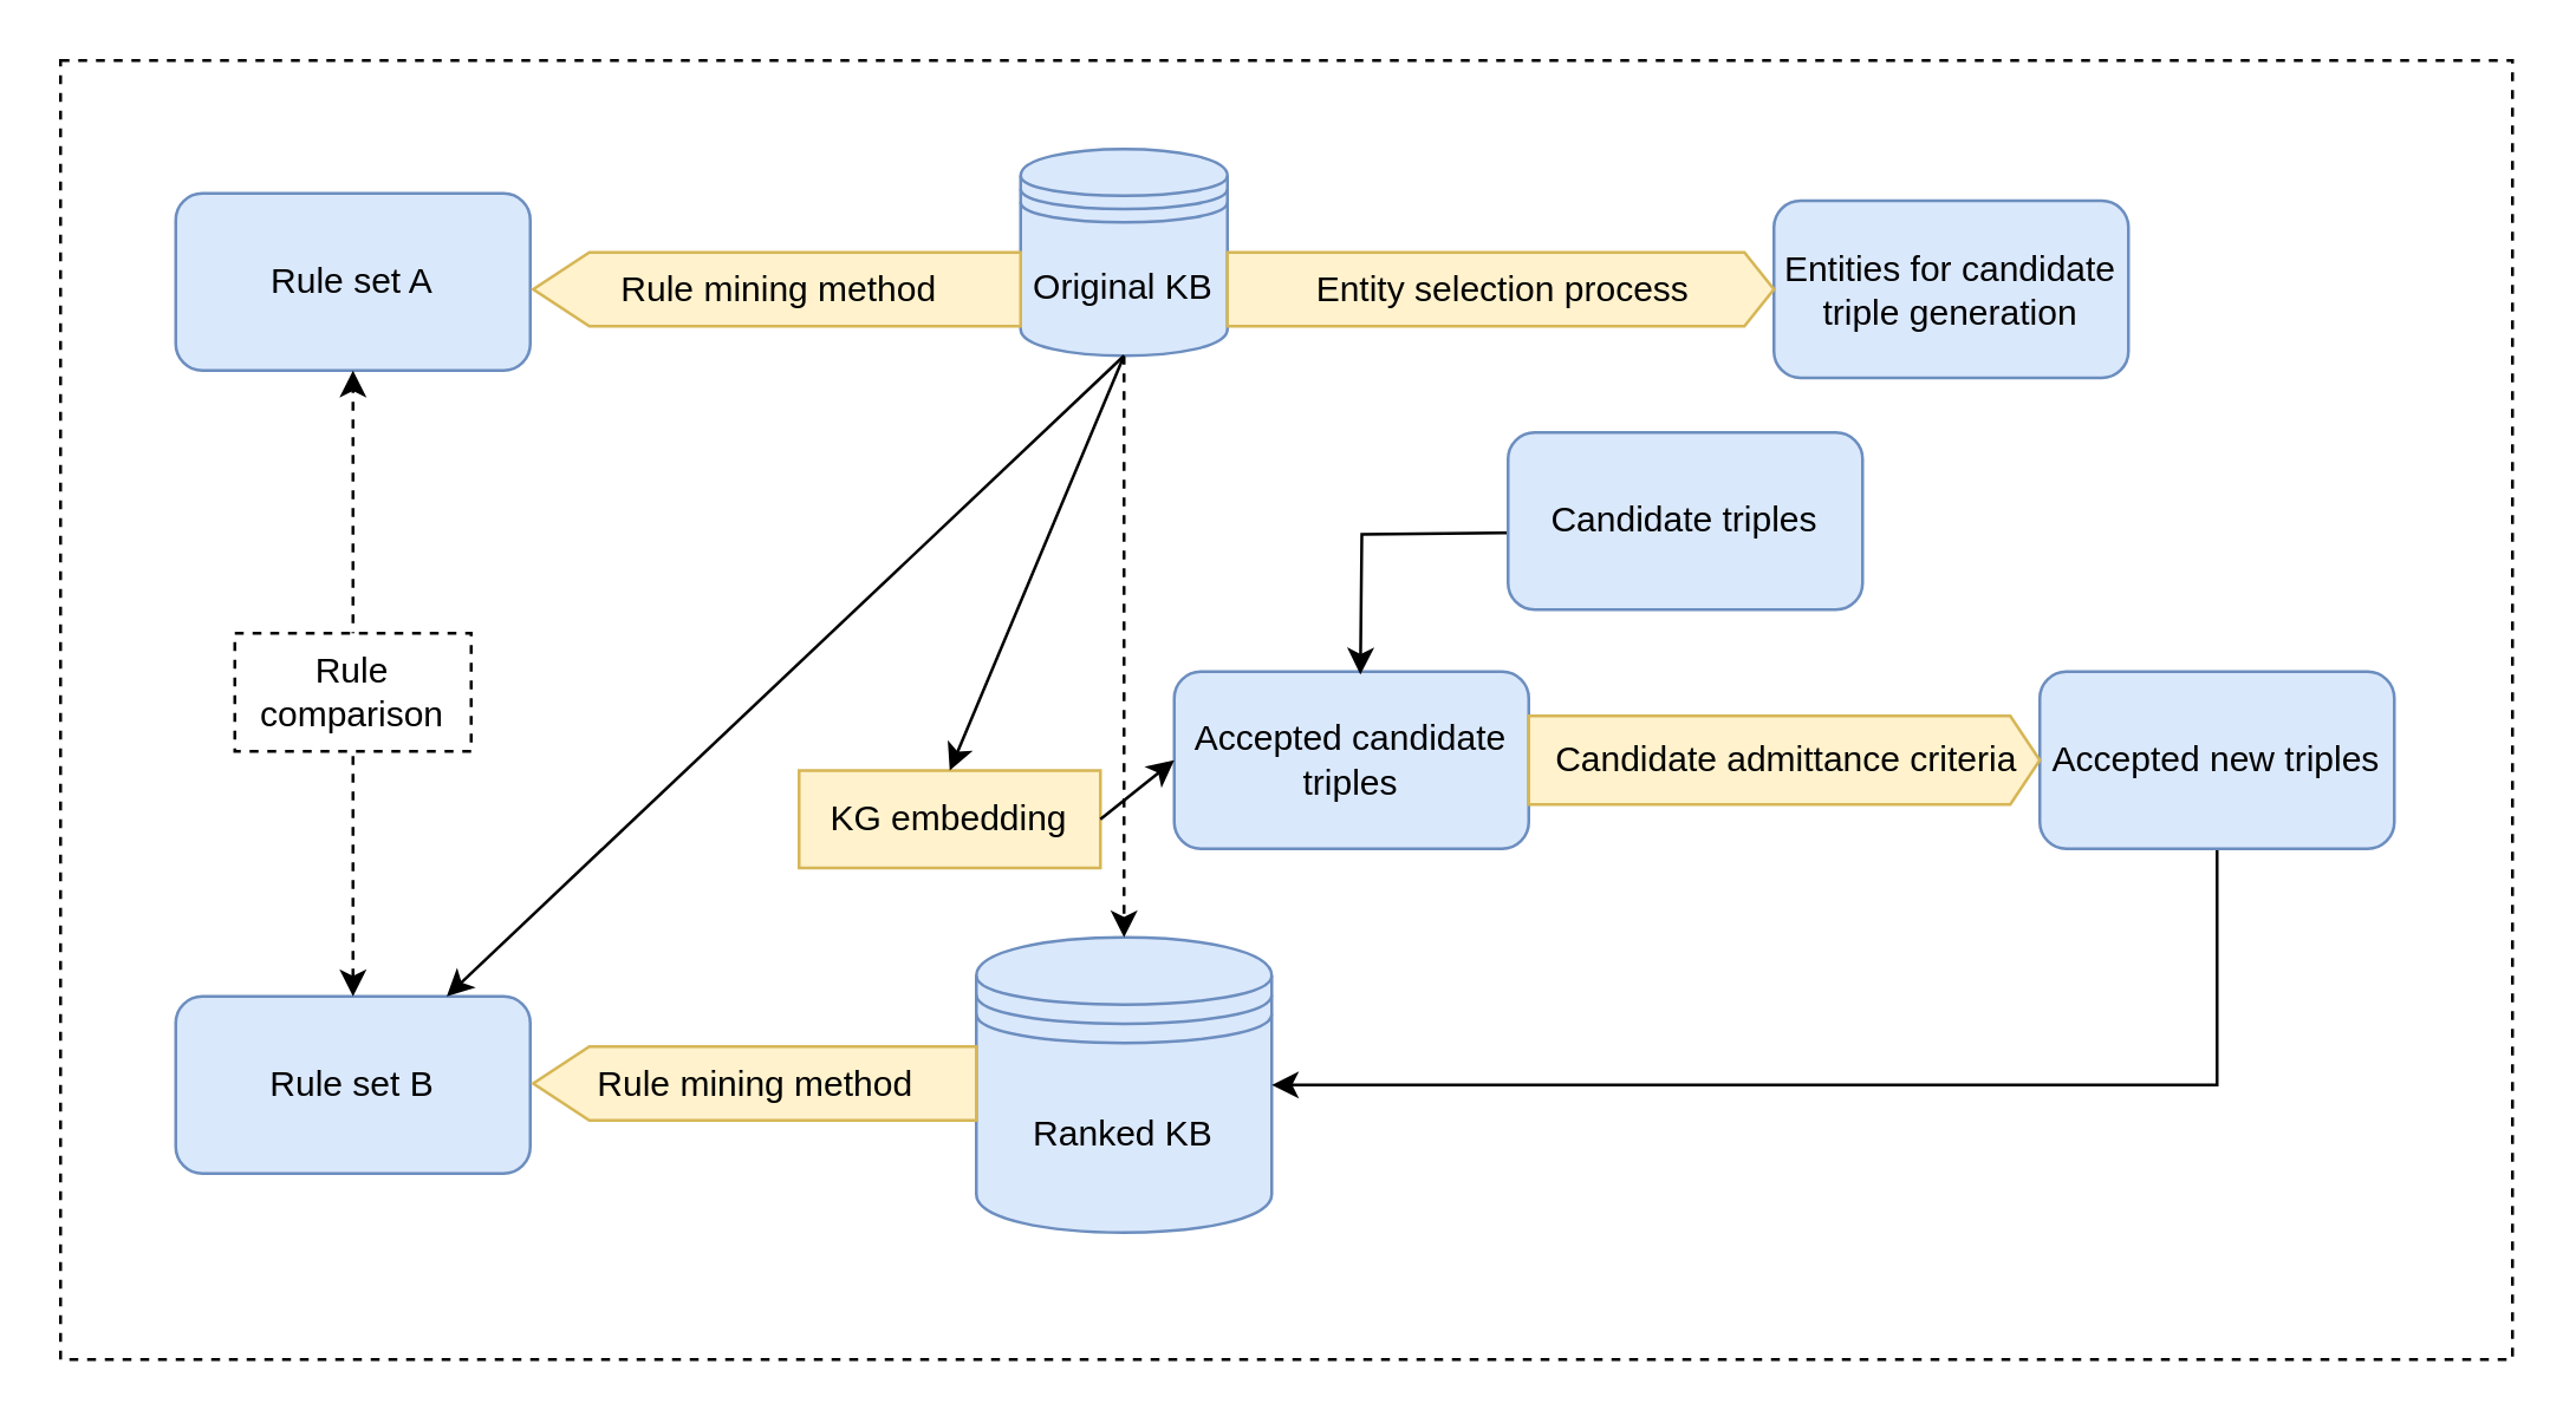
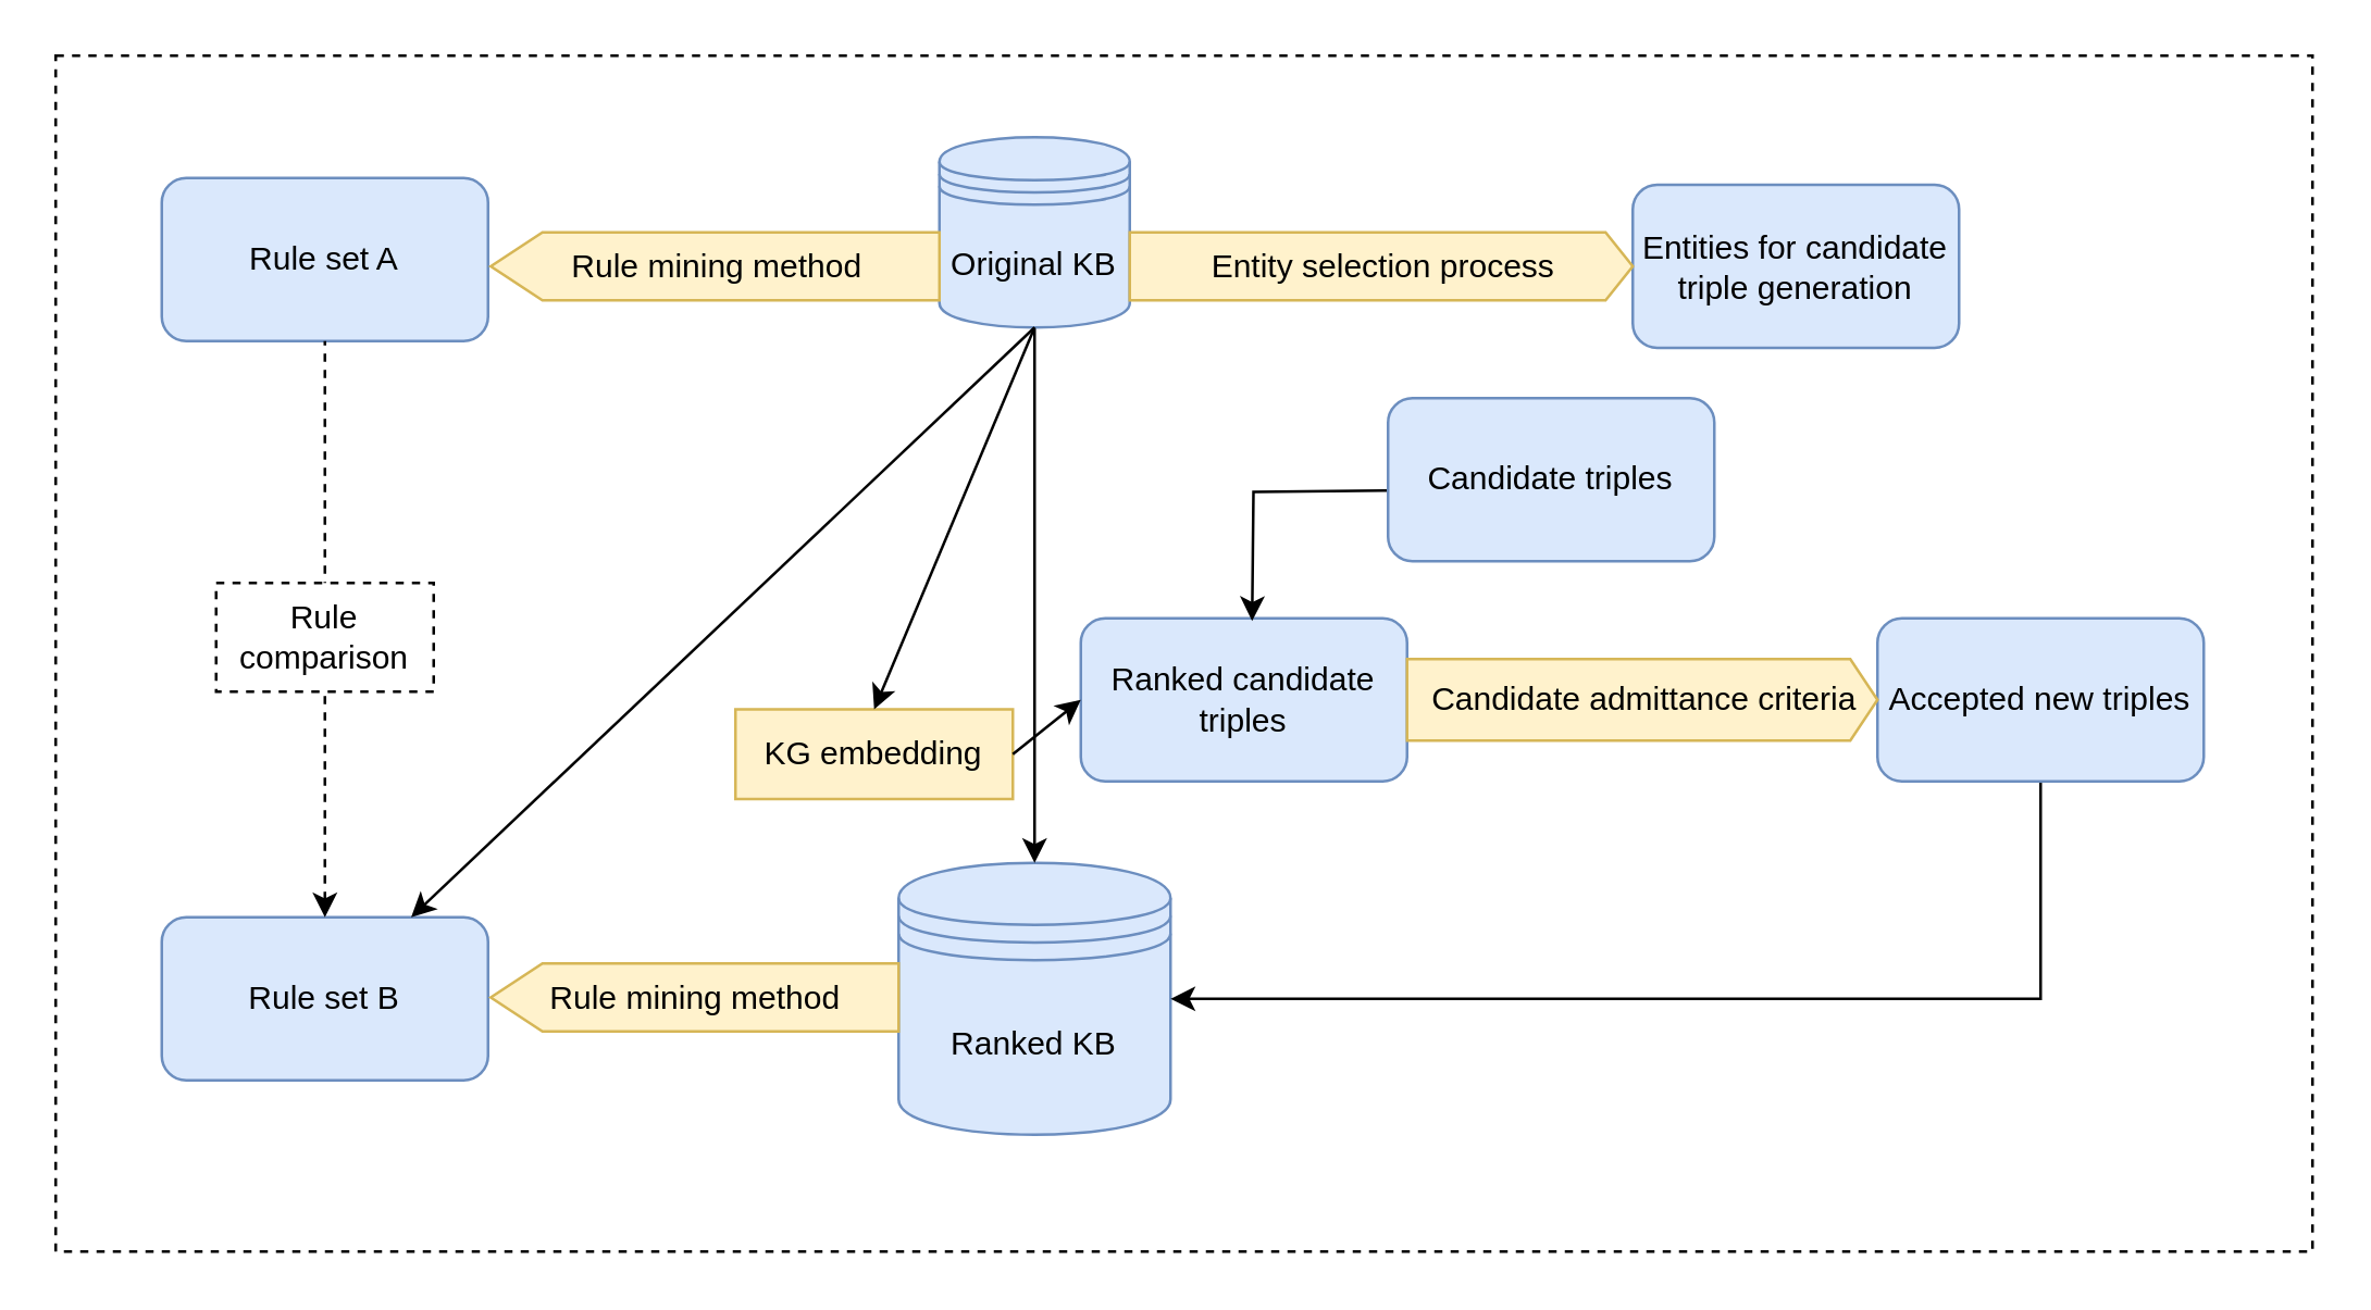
  <mxCell id="0" />
  <mxCell id="1" parent="0" />
  <mxCell id="2" value="Ranked KB" style="shape=datastore;whiteSpace=wrap;html=1;fillColor=#dae8fc;strokeColor=#6c8ebf;" vertex="1" parent="1"><mxGeometry x="330" y="317" width="100" height="100" as="geometry" /></mxCell>
- <mxCell id="3" style="edgeStyle=orthogonalEdgeStyle;rounded=0;orthogonalLoop=1;jettySize=auto;html=1;entryX=0.5;entryY=0;entryDx=0;entryDy=0;dashed=1;" edge="1" parent="1" source="4" target="2"><mxGeometry relative="1" as="geometry" /></mxCell>
+ <mxCell id="3" style="edgeStyle=orthogonalEdgeStyle;rounded=0;orthogonalLoop=1;jettySize=auto;html=1;entryX=0.5;entryY=0;entryDx=0;entryDy=0;" edge="1" parent="1" source="4" target="2"><mxGeometry relative="1" as="geometry" /></mxCell>
  <mxCell id="4" value="Original KB" style="shape=datastore;whiteSpace=wrap;html=1;fillColor=#dae8fc;strokeColor=#6c8ebf;" vertex="1" parent="1"><mxGeometry x="345" y="50" width="70" height="70" as="geometry" /></mxCell>
  <mxCell id="5" value="Entities for candidate triple generation" style="rounded=1;whiteSpace=wrap;html=1;fillColor=#dae8fc;strokeColor=#6c8ebf;" vertex="1" parent="1"><mxGeometry x="600" y="67.5" width="120" height="60" as="geometry" /></mxCell>
  <mxCell id="6" value="Rule set A" style="rounded=1;whiteSpace=wrap;html=1;fillColor=#dae8fc;strokeColor=#6c8ebf;" vertex="1" parent="1"><mxGeometry x="59" y="65" width="120" height="60" as="geometry" /></mxCell>
- <mxCell id="7" value="Accepted candidate triples" style="rounded=1;whiteSpace=wrap;html=1;fillColor=#dae8fc;strokeColor=#6c8ebf;" vertex="1" parent="1"><mxGeometry x="397" y="227" width="120" height="60" as="geometry" /></mxCell>
+ <mxCell id="7" value="Ranked candidate triples" style="rounded=1;whiteSpace=wrap;html=1;fillColor=#dae8fc;strokeColor=#6c8ebf;" vertex="1" parent="1"><mxGeometry x="397" y="227" width="120" height="60" as="geometry" /></mxCell>
  <mxCell id="8" value="KG embedding" style="rounded=0;whiteSpace=wrap;html=1;fillColor=#fff2cc;strokeColor=#d6b656;" vertex="1" parent="1"><mxGeometry x="270" y="260.5" width="102" height="33" as="geometry" /></mxCell>
  <mxCell id="9" style="edgeStyle=orthogonalEdgeStyle;rounded=0;orthogonalLoop=1;jettySize=auto;html=1;exitX=0.5;exitY=1;exitDx=0;exitDy=0;entryX=1;entryY=0.5;entryDx=0;entryDy=0;" edge="1" parent="1" target="2"><mxGeometry relative="1" as="geometry"><mxPoint x="750" y="287" as="sourcePoint" /><Array as="points"><mxPoint x="750" y="367" /></Array></mxGeometry></mxCell>
  <mxCell id="10" value="&lt;div&gt;Accepted new triples&lt;/div&gt;" style="rounded=1;whiteSpace=wrap;html=1;fillColor=#dae8fc;strokeColor=#6c8ebf;" vertex="1" parent="1"><mxGeometry x="690" y="227" width="120" height="60" as="geometry" /></mxCell>
  <mxCell id="11" value="Rule set B" style="rounded=1;whiteSpace=wrap;html=1;fillColor=#dae8fc;strokeColor=#6c8ebf;" vertex="1" parent="1"><mxGeometry x="59" y="337" width="120" height="60" as="geometry" /></mxCell>
  <mxCell id="12" value="Candidate admittance criteria" style="html=1;shadow=0;dashed=0;align=center;verticalAlign=middle;shape=mxgraph.arrows2.arrow;dy=0;dx=10;notch=0;rotation=0;fillColor=#fff2cc;strokeColor=#d6b656;" vertex="1" parent="1"><mxGeometry x="517" y="242" width="173" height="30" as="geometry" /></mxCell>
  <mxCell id="13" value="&lt;div&gt;Rule mining method&lt;br&gt;&lt;/div&gt;" style="html=1;shadow=0;dashed=0;align=center;verticalAlign=middle;shape=mxgraph.arrows2.arrow;dy=0;dx=19;flipH=1;notch=0;fillColor=#fff2cc;strokeColor=#d6b656;" vertex="1" parent="1"><mxGeometry x="180" y="85" width="165" height="25" as="geometry" /></mxCell>
  <mxCell id="14" value="" style="endArrow=classic;html=1;rounded=0;exitX=0.5;exitY=1;exitDx=0;exitDy=0;" edge="1" parent="1" source="4" target="11"><mxGeometry width="50" height="50" relative="1" as="geometry"><mxPoint x="370" y="414" as="sourcePoint" /><mxPoint x="520" y="234" as="targetPoint" /></mxGeometry></mxCell>
  <mxCell id="15" value="" style="endArrow=classic;html=1;rounded=0;entryX=0.5;entryY=0;entryDx=0;entryDy=0;exitX=0.5;exitY=1;exitDx=0;exitDy=0;" edge="1" parent="1" source="4" target="8"><mxGeometry width="50" height="50" relative="1" as="geometry"><mxPoint x="315" y="314" as="sourcePoint" /><mxPoint x="415" y="254" as="targetPoint" /></mxGeometry></mxCell>
  <mxCell id="16" value="" style="endArrow=classic;html=1;rounded=0;entryX=0;entryY=0.5;entryDx=0;entryDy=0;exitX=1;exitY=0.5;exitDx=0;exitDy=0;" edge="1" parent="1" source="8" target="7"><mxGeometry width="50" height="50" relative="1" as="geometry"><mxPoint x="307" y="447" as="sourcePoint" /><mxPoint x="157" y="447" as="targetPoint" /></mxGeometry></mxCell>
  <mxCell id="17" value="&lt;div&gt;Rule mining method&lt;br&gt;&lt;/div&gt;" style="html=1;shadow=0;dashed=0;align=center;verticalAlign=middle;shape=mxgraph.arrows2.arrow;dy=0;dx=19;flipH=1;notch=0;fillColor=#fff2cc;strokeColor=#d6b656;" vertex="1" parent="1"><mxGeometry x="180" y="354" width="150" height="25" as="geometry" /></mxCell>
  <mxCell id="18" value="Entity selection process" style="html=1;shadow=0;dashed=0;align=center;verticalAlign=middle;shape=mxgraph.arrows2.arrow;dy=0;dx=10;notch=0;rotation=0;fillColor=#fff2cc;strokeColor=#d6b656;" vertex="1" parent="1"><mxGeometry x="415" y="85" width="185" height="25" as="geometry" /></mxCell>
  <mxCell id="19" style="edgeStyle=orthogonalEdgeStyle;rounded=0;orthogonalLoop=1;jettySize=auto;html=1;" edge="1" parent="1"><mxGeometry relative="1" as="geometry"><mxPoint x="460" y="228" as="targetPoint" /><mxPoint x="510" y="180" as="sourcePoint" /></mxGeometry></mxCell>
  <mxCell id="20" value="&lt;div&gt;Candidate triples&lt;/div&gt;" style="rounded=1;whiteSpace=wrap;html=1;fillColor=#dae8fc;strokeColor=#6c8ebf;" vertex="1" parent="1"><mxGeometry x="510" y="146" width="120" height="60" as="geometry" /></mxCell>
- <mxCell id="21" value="" style="html=1;labelBackgroundColor=#ffffff;startArrow=classic;startFill=1;startSize=6;endArrow=classic;endFill=1;endSize=6;jettySize=auto;orthogonalLoop=1;strokeWidth=1;dashed=1;fontSize=14;rounded=0;entryX=0.5;entryY=1;entryDx=0;entryDy=0;" edge="1" parent="1" source="11" target="6"><mxGeometry width="60" height="60" relative="1" as="geometry"><mxPoint x="354" y="394" as="sourcePoint" /><mxPoint x="414" y="334" as="targetPoint" /></mxGeometry></mxCell>
+ <mxCell id="21" value="" style="html=1;labelBackgroundColor=#ffffff;startArrow=classic;startFill=1;startSize=6;endArrow=none;endFill=1;endSize=6;jettySize=auto;orthogonalLoop=1;strokeWidth=1;dashed=1;fontSize=14;rounded=0;entryX=0.5;entryY=1;entryDx=0;entryDy=0;" edge="1" parent="1" source="11" target="6"><mxGeometry width="60" height="60" relative="1" as="geometry"><mxPoint x="354" y="394" as="sourcePoint" /><mxPoint x="414" y="334" as="targetPoint" /></mxGeometry></mxCell>
  <mxCell id="22" value="Rule comparison" style="text;html=1;align=center;verticalAlign=middle;whiteSpace=wrap;rounded=0;fillColor=default;strokeColor=default;dashed=1;" vertex="1" parent="1"><mxGeometry x="79" y="214" width="80" height="40" as="geometry" /></mxCell>
  <mxCell id="23" value="" style="rounded=0;whiteSpace=wrap;html=1;dashed=1;strokeColor=default;fillColor=none;" vertex="1" parent="1"><mxGeometry x="20" y="20" width="830" height="440" as="geometry" /></mxCell>
